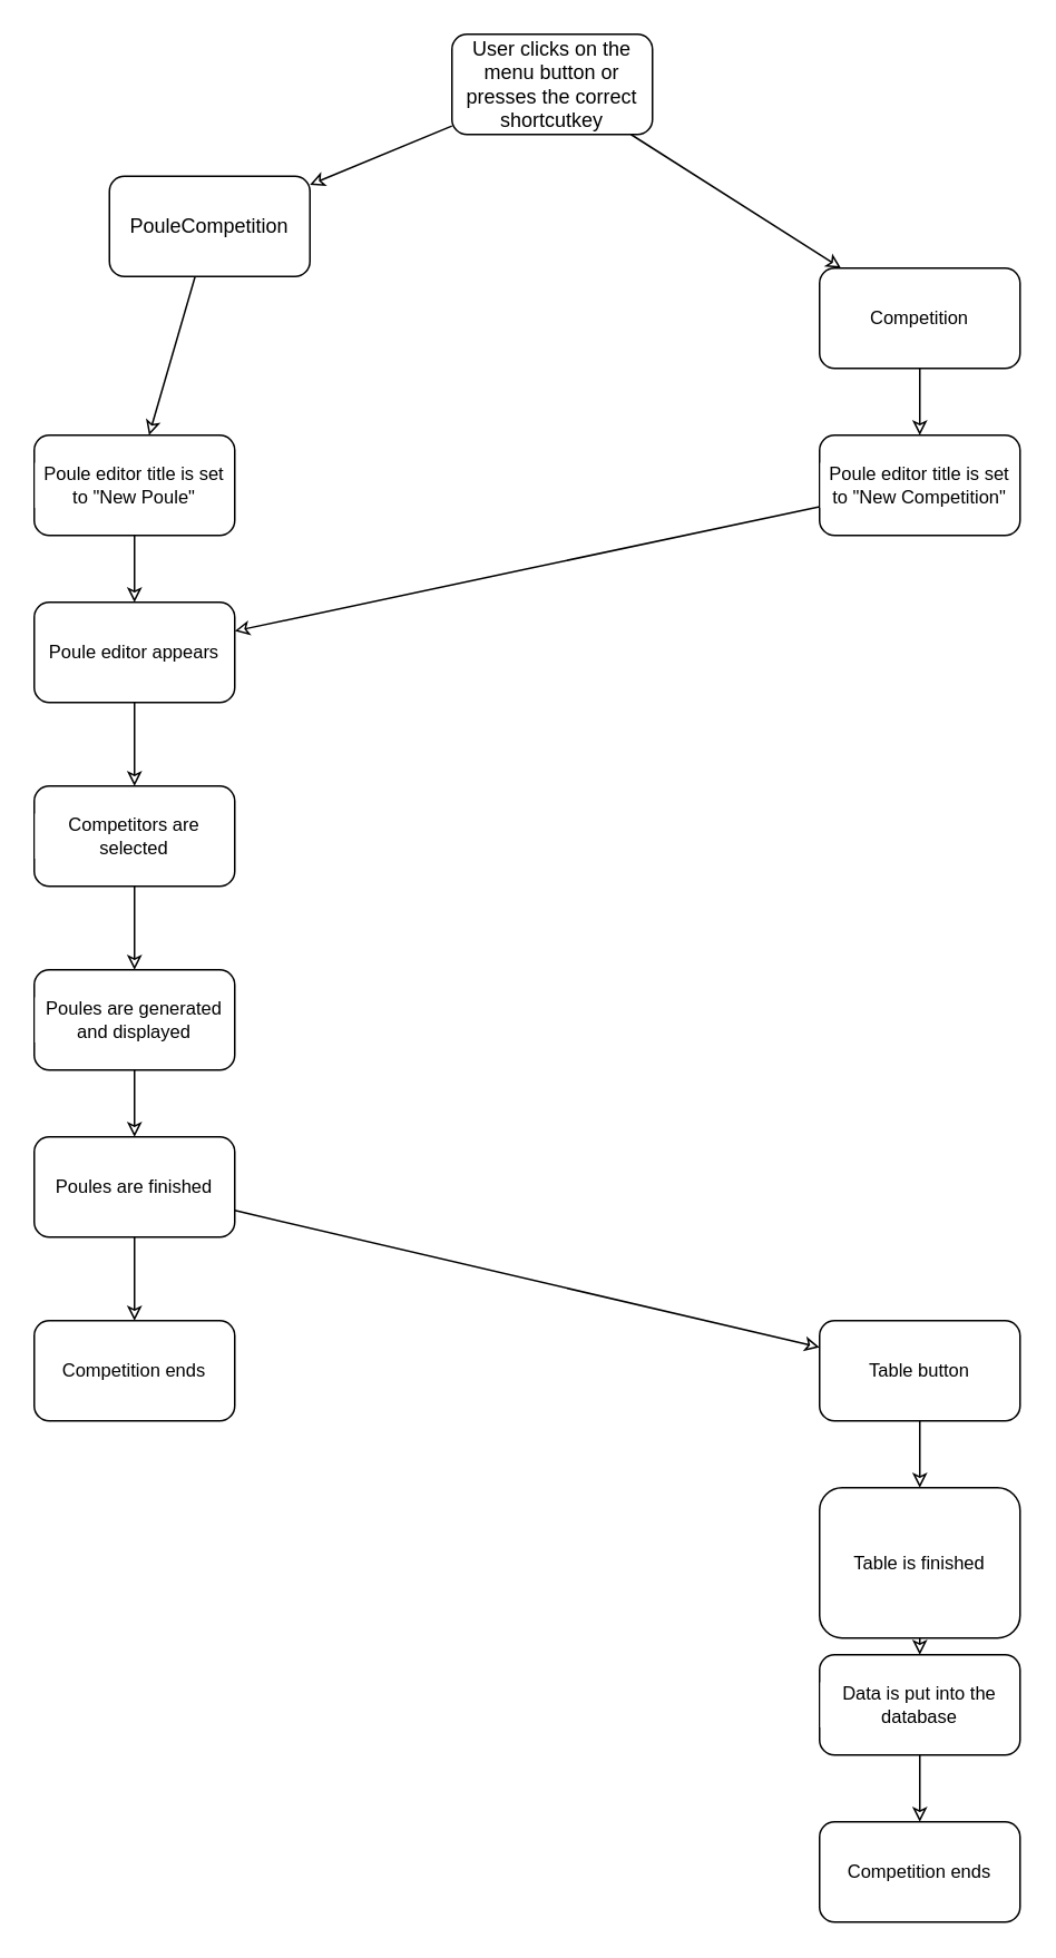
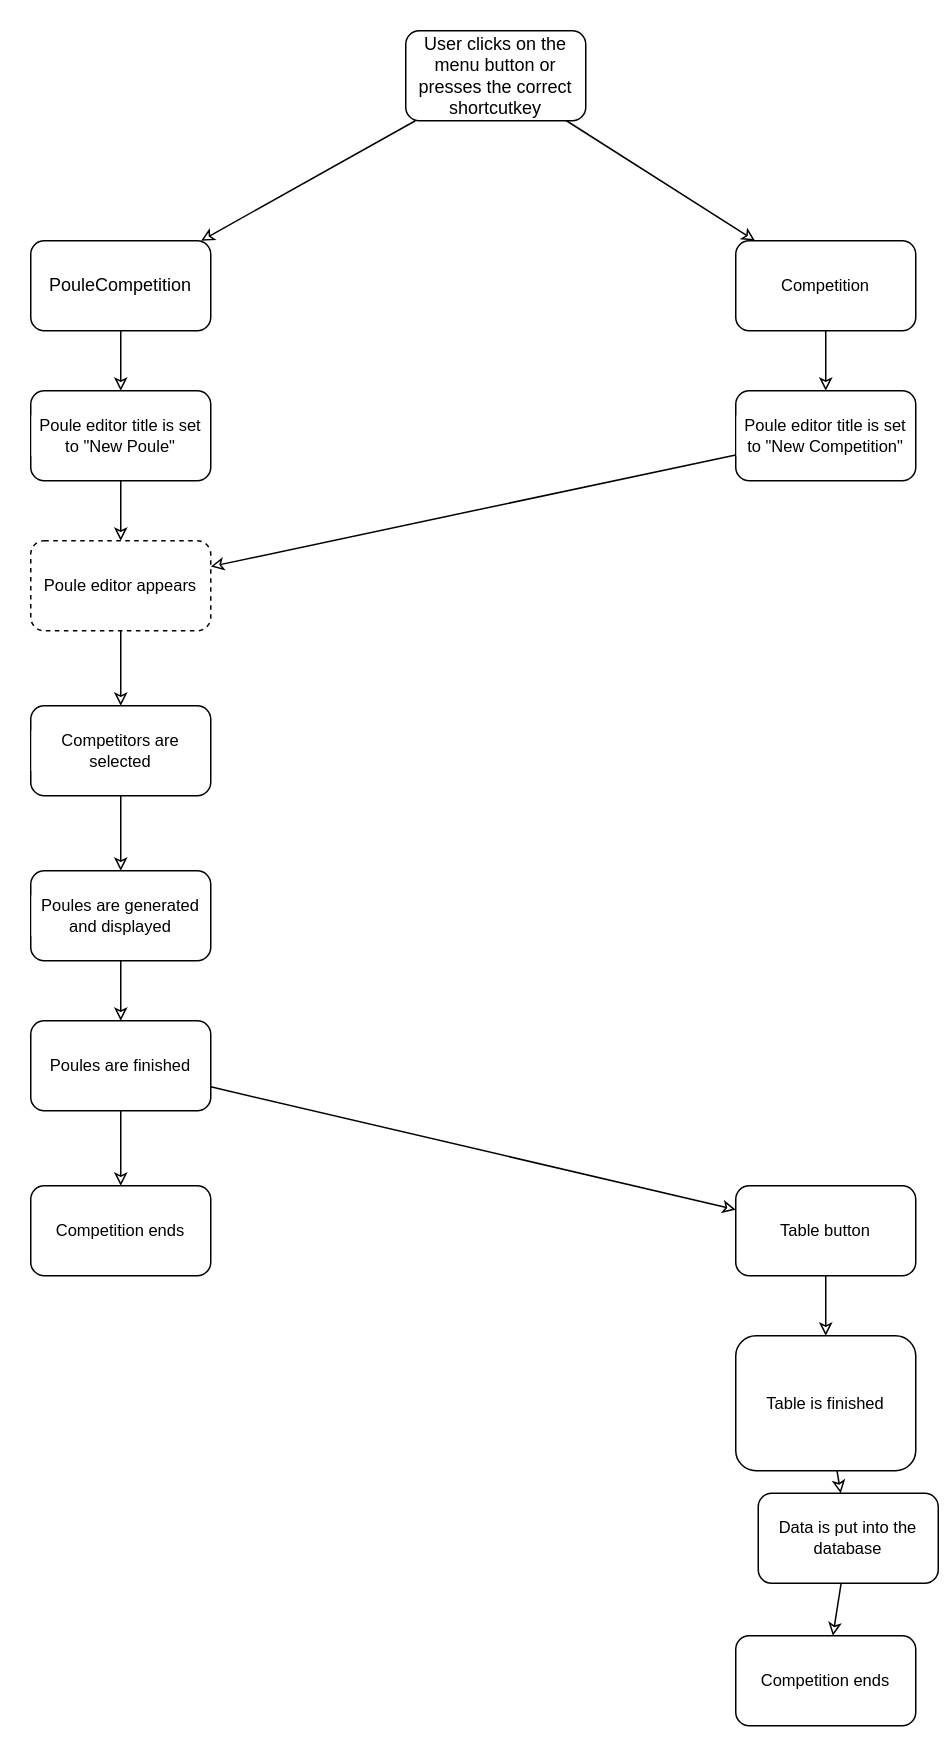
  <mxCell id="0" />
  <mxCell id="1" parent="0" />
  <mxCell id="2" style="rounded=0;orthogonalLoop=1;jettySize=auto;html=1;endArrow=classic;endFill=0;" edge="1" parent="1" source="4" target="6"><mxGeometry relative="1" as="geometry" /></mxCell>
  <mxCell id="3" style="edgeStyle=none;shape=connector;rounded=0;orthogonalLoop=1;jettySize=auto;html=1;strokeColor=default;align=center;verticalAlign=middle;fontFamily=Helvetica;fontSize=11;fontColor=default;labelBackgroundColor=default;endArrow=classic;endFill=0;" edge="1" parent="1" source="4" target="8"><mxGeometry relative="1" as="geometry" /></mxCell>
  <mxCell id="4" value="User clicks on the&lt;div&gt;menu button or presses the correct shortcutkey&lt;/div&gt;" style="rounded=1;whiteSpace=wrap;html=1;" vertex="1" parent="1"><mxGeometry x="270" y="20" width="120" height="60" as="geometry" /></mxCell>
  <mxCell id="5" style="edgeStyle=none;shape=connector;rounded=0;orthogonalLoop=1;jettySize=auto;html=1;strokeColor=default;align=center;verticalAlign=middle;fontFamily=Helvetica;fontSize=11;fontColor=default;labelBackgroundColor=default;endArrow=classic;endFill=0;" edge="1" parent="1" source="6" target="12"><mxGeometry relative="1" as="geometry" /></mxCell>
- <mxCell id="6" value="PouleCompetition" style="rounded=1;whiteSpace=wrap;html=1;" vertex="1" parent="1"><mxGeometry x="65" y="105" width="120" height="60" as="geometry" /></mxCell>
+ <mxCell id="6" value="PouleCompetition" style="rounded=1;whiteSpace=wrap;html=1;" vertex="1" parent="1"><mxGeometry x="20" y="160" width="120" height="60" as="geometry" /></mxCell>
  <mxCell id="7" style="edgeStyle=none;shape=connector;rounded=0;orthogonalLoop=1;jettySize=auto;html=1;strokeColor=default;align=center;verticalAlign=middle;fontFamily=Helvetica;fontSize=11;fontColor=default;labelBackgroundColor=default;endArrow=classic;endFill=0;" edge="1" parent="1" source="8" target="18"><mxGeometry relative="1" as="geometry" /></mxCell>
  <mxCell id="8" value="Competition" style="rounded=1;whiteSpace=wrap;html=1;fontFamily=Helvetica;fontSize=11;fontColor=default;labelBackgroundColor=default;" vertex="1" parent="1"><mxGeometry x="490" y="160" width="120" height="60" as="geometry" /></mxCell>
  <mxCell id="9" style="edgeStyle=none;shape=connector;rounded=0;orthogonalLoop=1;jettySize=auto;html=1;strokeColor=default;align=center;verticalAlign=middle;fontFamily=Helvetica;fontSize=11;fontColor=default;labelBackgroundColor=default;endArrow=classic;endFill=0;" edge="1" parent="1" source="10" target="14"><mxGeometry relative="1" as="geometry" /></mxCell>
- <mxCell id="10" value="Poule editor appears" style="rounded=1;whiteSpace=wrap;html=1;fontFamily=Helvetica;fontSize=11;fontColor=default;labelBackgroundColor=default;" vertex="1" parent="1"><mxGeometry x="20" y="360" width="120" height="60" as="geometry" /></mxCell>
+ <mxCell id="10" value="Poule editor appears" style="rounded=1;whiteSpace=wrap;html=1;fontFamily=Helvetica;fontSize=11;fontColor=default;labelBackgroundColor=default;dashed=1;" vertex="1" parent="1"><mxGeometry x="20" y="360" width="120" height="60" as="geometry" /></mxCell>
  <mxCell id="11" style="edgeStyle=none;shape=connector;rounded=0;orthogonalLoop=1;jettySize=auto;html=1;strokeColor=default;align=center;verticalAlign=middle;fontFamily=Helvetica;fontSize=11;fontColor=default;labelBackgroundColor=default;endArrow=classic;endFill=0;" edge="1" parent="1" source="12" target="10"><mxGeometry relative="1" as="geometry" /></mxCell>
  <mxCell id="12" value="Poule editor title is set to &quot;New Poule&quot;" style="rounded=1;whiteSpace=wrap;html=1;fontFamily=Helvetica;fontSize=11;fontColor=default;labelBackgroundColor=default;" vertex="1" parent="1"><mxGeometry x="20" y="260" width="120" height="60" as="geometry" /></mxCell>
  <mxCell id="13" style="edgeStyle=none;shape=connector;rounded=0;orthogonalLoop=1;jettySize=auto;html=1;strokeColor=default;align=center;verticalAlign=middle;fontFamily=Helvetica;fontSize=11;fontColor=default;labelBackgroundColor=default;endArrow=classic;endFill=0;" edge="1" parent="1" source="14" target="16"><mxGeometry relative="1" as="geometry" /></mxCell>
  <mxCell id="14" value="Competitors are selected" style="rounded=1;whiteSpace=wrap;html=1;fontFamily=Helvetica;fontSize=11;fontColor=default;labelBackgroundColor=default;" vertex="1" parent="1"><mxGeometry x="20" y="470" width="120" height="60" as="geometry" /></mxCell>
  <mxCell id="15" style="edgeStyle=none;shape=connector;rounded=0;orthogonalLoop=1;jettySize=auto;html=1;strokeColor=default;align=center;verticalAlign=middle;fontFamily=Helvetica;fontSize=11;fontColor=default;labelBackgroundColor=default;endArrow=classic;endFill=0;" edge="1" parent="1" source="16" target="21"><mxGeometry relative="1" as="geometry" /></mxCell>
  <mxCell id="16" value="Poules are generated and displayed" style="rounded=1;whiteSpace=wrap;html=1;fontFamily=Helvetica;fontSize=11;fontColor=default;labelBackgroundColor=default;" vertex="1" parent="1"><mxGeometry x="20" y="580" width="120" height="60" as="geometry" /></mxCell>
  <mxCell id="17" style="edgeStyle=none;shape=connector;rounded=0;orthogonalLoop=1;jettySize=auto;html=1;strokeColor=default;align=center;verticalAlign=middle;fontFamily=Helvetica;fontSize=11;fontColor=default;labelBackgroundColor=default;endArrow=classic;endFill=0;" edge="1" parent="1" source="18" target="10"><mxGeometry relative="1" as="geometry" /></mxCell>
  <mxCell id="18" value="Poule editor title is set to &quot;New Competition&quot;" style="rounded=1;whiteSpace=wrap;html=1;fontFamily=Helvetica;fontSize=11;fontColor=default;labelBackgroundColor=default;" vertex="1" parent="1"><mxGeometry x="490" y="260" width="120" height="60" as="geometry" /></mxCell>
  <mxCell id="19" style="edgeStyle=none;shape=connector;rounded=0;orthogonalLoop=1;jettySize=auto;html=1;strokeColor=default;align=center;verticalAlign=middle;fontFamily=Helvetica;fontSize=11;fontColor=default;labelBackgroundColor=default;endArrow=classic;endFill=0;" edge="1" parent="1" source="21" target="22"><mxGeometry relative="1" as="geometry" /></mxCell>
  <mxCell id="20" style="edgeStyle=none;shape=connector;rounded=0;orthogonalLoop=1;jettySize=auto;html=1;strokeColor=default;align=center;verticalAlign=middle;fontFamily=Helvetica;fontSize=11;fontColor=default;labelBackgroundColor=default;endArrow=classic;endFill=0;" edge="1" parent="1" source="21" target="24"><mxGeometry relative="1" as="geometry" /></mxCell>
  <mxCell id="21" value="Poules are finished" style="rounded=1;whiteSpace=wrap;html=1;fontFamily=Helvetica;fontSize=11;fontColor=default;labelBackgroundColor=default;" vertex="1" parent="1"><mxGeometry x="20" y="680" width="120" height="60" as="geometry" /></mxCell>
  <mxCell id="22" value="Competition ends" style="rounded=1;whiteSpace=wrap;html=1;fontFamily=Helvetica;fontSize=11;fontColor=default;labelBackgroundColor=default;" vertex="1" parent="1"><mxGeometry x="20" y="790" width="120" height="60" as="geometry" /></mxCell>
  <mxCell id="23" style="edgeStyle=none;shape=connector;rounded=0;orthogonalLoop=1;jettySize=auto;html=1;strokeColor=default;align=center;verticalAlign=middle;fontFamily=Helvetica;fontSize=11;fontColor=default;labelBackgroundColor=default;endArrow=classic;endFill=0;" edge="1" parent="1" source="24" target="26"><mxGeometry relative="1" as="geometry" /></mxCell>
  <mxCell id="24" value="Table button" style="rounded=1;whiteSpace=wrap;html=1;fontFamily=Helvetica;fontSize=11;fontColor=default;labelBackgroundColor=default;" vertex="1" parent="1"><mxGeometry x="490" y="790" width="120" height="60" as="geometry" /></mxCell>
  <mxCell id="25" style="edgeStyle=none;shape=connector;rounded=0;orthogonalLoop=1;jettySize=auto;html=1;strokeColor=default;align=center;verticalAlign=middle;fontFamily=Helvetica;fontSize=11;fontColor=default;labelBackgroundColor=default;endArrow=classic;endFill=0;" edge="1" parent="1" source="26" target="28"><mxGeometry relative="1" as="geometry" /></mxCell>
  <mxCell id="26" value="Table is finished" style="rounded=1;whiteSpace=wrap;html=1;fontFamily=Helvetica;fontSize=11;fontColor=default;labelBackgroundColor=default;" vertex="1" parent="1"><mxGeometry x="490" y="890" width="120" height="90" as="geometry" /></mxCell>
  <mxCell id="27" style="edgeStyle=none;shape=connector;rounded=0;orthogonalLoop=1;jettySize=auto;html=1;strokeColor=default;align=center;verticalAlign=middle;fontFamily=Helvetica;fontSize=11;fontColor=default;labelBackgroundColor=default;endArrow=classic;endFill=0;" edge="1" parent="1" source="28" target="29"><mxGeometry relative="1" as="geometry" /></mxCell>
- <mxCell id="28" value="Data is put into the database" style="rounded=1;whiteSpace=wrap;html=1;fontFamily=Helvetica;fontSize=11;fontColor=default;labelBackgroundColor=default;" vertex="1" parent="1"><mxGeometry x="490" y="990" width="120" height="60" as="geometry" /></mxCell>
+ <mxCell id="28" value="Data is put into the database" style="rounded=1;whiteSpace=wrap;html=1;fontFamily=Helvetica;fontSize=11;fontColor=default;labelBackgroundColor=default;" vertex="1" parent="1"><mxGeometry x="505" y="995" width="120" height="60" as="geometry" /></mxCell>
  <mxCell id="29" value="Competition ends" style="rounded=1;whiteSpace=wrap;html=1;fontFamily=Helvetica;fontSize=11;fontColor=default;labelBackgroundColor=default;" vertex="1" parent="1"><mxGeometry x="490" y="1090" width="120" height="60" as="geometry" /></mxCell>
